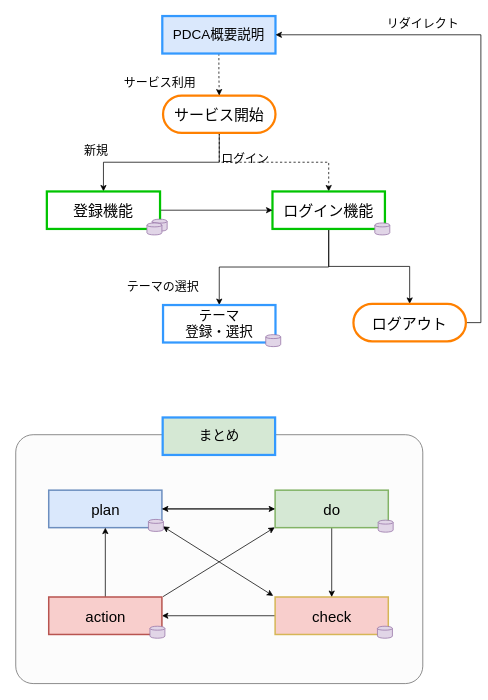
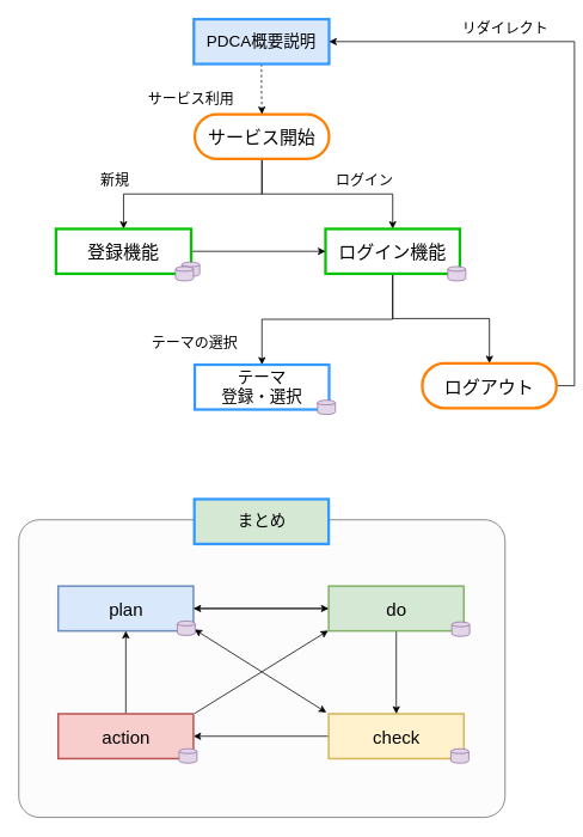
  <mxCell id="0" />
  <mxCell id="1" parent="0" />
  <mxCell id="2" value="" style="rounded=1;whiteSpace=wrap;html=1;strokeWidth=1;fillColor=#FCFCFC;arcSize=7;strokeColor=#666666;fontColor=#333333;" parent="1" vertex="1"><mxGeometry x="20.5" y="579" width="543" height="332" as="geometry" /></mxCell>
  <mxCell id="3" style="edgeStyle=orthogonalEdgeStyle;rounded=0;orthogonalLoop=1;jettySize=auto;html=1;exitX=0.5;exitY=1;exitDx=0;exitDy=0;entryX=0.5;entryY=0;entryDx=0;entryDy=0;" parent="1" source="5" target="10" edge="1"><mxGeometry relative="1" as="geometry"><mxPoint x="138" y="249.5" as="targetPoint" /></mxGeometry></mxCell>
- <mxCell id="4" style="edgeStyle=orthogonalEdgeStyle;rounded=0;orthogonalLoop=1;jettySize=auto;html=1;exitX=0.5;exitY=1;exitDx=0;exitDy=0;entryX=0.5;entryY=0;entryDx=0;entryDy=0;dashed=1;" parent="1" source="5" target="8" edge="1"><mxGeometry relative="1" as="geometry" /></mxCell>
+ <mxCell id="4" style="edgeStyle=orthogonalEdgeStyle;rounded=0;orthogonalLoop=1;jettySize=auto;html=1;exitX=0.5;exitY=1;exitDx=0;exitDy=0;entryX=0.5;entryY=0;entryDx=0;entryDy=0;" parent="1" source="5" target="8" edge="1"><mxGeometry relative="1" as="geometry" /></mxCell>
  <mxCell id="5" value="&lt;span style=&quot;font-size: 20px&quot;&gt;サービス開始&lt;/span&gt;" style="rounded=1;whiteSpace=wrap;html=1;arcSize=50;rotation=0;strokeWidth=3;strokeColor=#FF8000;" parent="1" vertex="1"><mxGeometry x="217" y="126.5" width="150" height="50" as="geometry" /></mxCell>
  <mxCell id="6" style="edgeStyle=orthogonalEdgeStyle;rounded=0;orthogonalLoop=1;jettySize=auto;html=1;exitX=0.5;exitY=1;exitDx=0;exitDy=0;entryX=0.5;entryY=0;entryDx=0;entryDy=0;" parent="1" source="8" target="22" edge="1"><mxGeometry relative="1" as="geometry" /></mxCell>
  <mxCell id="7" style="edgeStyle=orthogonalEdgeStyle;rounded=0;orthogonalLoop=1;jettySize=auto;html=1;exitX=0.5;exitY=1;exitDx=0;exitDy=0;entryX=0.5;entryY=0;entryDx=0;entryDy=0;" parent="1" source="8" target="24" edge="1"><mxGeometry relative="1" as="geometry" /></mxCell>
  <mxCell id="8" value="&lt;font style=&quot;font-size: 20px&quot;&gt;ログイン機能&lt;/font&gt;" style="rounded=0;whiteSpace=wrap;html=1;strokeWidth=3;strokeColor=#00C400;" parent="1" vertex="1"><mxGeometry x="363" y="254.5" width="150" height="50" as="geometry" /></mxCell>
  <mxCell id="9" style="edgeStyle=orthogonalEdgeStyle;rounded=0;orthogonalLoop=1;jettySize=auto;html=1;exitX=1;exitY=0.5;exitDx=0;exitDy=0;entryX=0;entryY=0.5;entryDx=0;entryDy=0;" parent="1" source="10" target="8" edge="1"><mxGeometry relative="1" as="geometry" /></mxCell>
  <mxCell id="10" value="&lt;font style=&quot;font-size: 20px&quot;&gt;登録機能&lt;/font&gt;" style="rounded=0;whiteSpace=wrap;html=1;strokeWidth=3;strokeColor=#00C400;" parent="1" vertex="1"><mxGeometry x="62" y="254.5" width="151" height="50" as="geometry" /></mxCell>
  <mxCell id="11" style="edgeStyle=orthogonalEdgeStyle;rounded=0;orthogonalLoop=1;jettySize=auto;html=1;exitX=0.5;exitY=1;exitDx=0;exitDy=0;entryX=0.5;entryY=0;entryDx=0;entryDy=0;dashed=1;" parent="1" source="12" target="5" edge="1"><mxGeometry relative="1" as="geometry" /></mxCell>
  <mxCell id="12" value="&lt;font style=&quot;font-size: 18px&quot;&gt;PDCA概要説明&lt;/font&gt;" style="rounded=0;whiteSpace=wrap;html=1;strokeWidth=3;strokeColor=#3399FF;fillColor=#dae8fc;" parent="1" vertex="1"><mxGeometry x="216" y="20.5" width="151" height="50" as="geometry" /></mxCell>
  <mxCell id="13" style="edgeStyle=orthogonalEdgeStyle;rounded=0;orthogonalLoop=1;jettySize=auto;html=1;exitX=1;exitY=0.5;exitDx=0;exitDy=0;entryX=0;entryY=0.5;entryDx=0;entryDy=0;" parent="1" source="14" target="19" edge="1"><mxGeometry relative="1" as="geometry" /></mxCell>
  <mxCell id="14" value="&lt;span style=&quot;font-size: 20px&quot;&gt;plan&lt;/span&gt;" style="rounded=0;whiteSpace=wrap;html=1;strokeColor=#6c8ebf;strokeWidth=2;fillColor=#dae8fc;" parent="1" vertex="1"><mxGeometry x="64.5" y="653" width="151" height="50" as="geometry" /></mxCell>
  <mxCell id="15" style="edgeStyle=orthogonalEdgeStyle;rounded=0;orthogonalLoop=1;jettySize=auto;html=1;exitX=0;exitY=0.5;exitDx=0;exitDy=0;entryX=1;entryY=0.5;entryDx=0;entryDy=0;" parent="1" source="16" target="21" edge="1"><mxGeometry relative="1" as="geometry" /></mxCell>
- <mxCell id="16" value="&lt;span style=&quot;font-size: 20px&quot;&gt;check&lt;/span&gt;" style="rounded=0;whiteSpace=wrap;html=1;strokeColor=#d6b656;strokeWidth=2;fillColor=#f8cecc;" parent="1" vertex="1"><mxGeometry x="366.5" y="795.5" width="151" height="50" as="geometry" /></mxCell>
+ <mxCell id="16" value="&lt;span style=&quot;font-size: 20px&quot;&gt;check&lt;/span&gt;" style="rounded=0;whiteSpace=wrap;html=1;strokeColor=#d6b656;strokeWidth=2;fillColor=#fff2cc;" parent="1" vertex="1"><mxGeometry x="366.5" y="795.5" width="151" height="50" as="geometry" /></mxCell>
  <mxCell id="17" style="edgeStyle=orthogonalEdgeStyle;rounded=0;orthogonalLoop=1;jettySize=auto;html=1;exitX=0.5;exitY=1;exitDx=0;exitDy=0;entryX=0.5;entryY=0;entryDx=0;entryDy=0;" parent="1" source="19" target="16" edge="1"><mxGeometry relative="1" as="geometry" /></mxCell>
  <mxCell id="18" style="edgeStyle=orthogonalEdgeStyle;rounded=0;orthogonalLoop=1;jettySize=auto;html=1;exitX=0;exitY=0.5;exitDx=0;exitDy=0;entryX=1;entryY=0.5;entryDx=0;entryDy=0;" parent="1" source="19" target="14" edge="1"><mxGeometry relative="1" as="geometry" /></mxCell>
  <mxCell id="19" value="&lt;font style=&quot;font-size: 20px&quot;&gt;do&lt;/font&gt;" style="rounded=0;whiteSpace=wrap;html=1;strokeColor=#82b366;strokeWidth=2;fillColor=#d5e8d4;" parent="1" vertex="1"><mxGeometry x="366.5" y="653" width="151" height="50" as="geometry" /></mxCell>
  <mxCell id="20" style="edgeStyle=orthogonalEdgeStyle;rounded=0;orthogonalLoop=1;jettySize=auto;html=1;exitX=0.5;exitY=0;exitDx=0;exitDy=0;entryX=0.5;entryY=1;entryDx=0;entryDy=0;" parent="1" source="21" target="14" edge="1"><mxGeometry relative="1" as="geometry" /></mxCell>
  <mxCell id="21" value="&lt;span style=&quot;font-size: 20px&quot;&gt;action&lt;/span&gt;" style="rounded=0;whiteSpace=wrap;html=1;strokeColor=#b85450;strokeWidth=2;fillColor=#f8cecc;" parent="1" vertex="1"><mxGeometry x="64.5" y="795.5" width="151" height="50" as="geometry" /></mxCell>
  <mxCell id="22" value="&lt;span style=&quot;font-size: 18px&quot;&gt;テーマ&lt;br&gt;&lt;/span&gt;&lt;span style=&quot;font-size: 18px&quot;&gt;登録&lt;/span&gt;&lt;span style=&quot;font-size: 18px&quot;&gt;・&lt;/span&gt;&lt;span style=&quot;font-size: 18px&quot;&gt;選択&lt;/span&gt;" style="rounded=0;whiteSpace=wrap;html=1;strokeWidth=3;strokeColor=#3399FF;" parent="1" vertex="1"><mxGeometry x="217" y="406" width="150" height="50" as="geometry" /></mxCell>
  <mxCell id="23" style="edgeStyle=orthogonalEdgeStyle;rounded=0;orthogonalLoop=1;jettySize=auto;html=1;exitX=1;exitY=0.5;exitDx=0;exitDy=0;entryX=1;entryY=0.5;entryDx=0;entryDy=0;" parent="1" source="24" target="12" edge="1"><mxGeometry relative="1" as="geometry" /></mxCell>
  <mxCell id="24" value="&lt;span style=&quot;font-size: 20px&quot;&gt;ログアウト&lt;/span&gt;" style="rounded=1;whiteSpace=wrap;html=1;arcSize=50;rotation=0;strokeWidth=3;strokeColor=#FF8000;" parent="1" vertex="1"><mxGeometry x="471" y="404.5" width="150" height="50" as="geometry" /></mxCell>
  <mxCell id="25" value="&lt;span style=&quot;font-size: 18px&quot;&gt;まとめ&lt;/span&gt;" style="rounded=0;whiteSpace=wrap;html=1;strokeColor=#3399FF;strokeWidth=3;fillColor=#d5e8d4;" parent="1" vertex="1"><mxGeometry x="216.5" y="556" width="150" height="50" as="geometry" /></mxCell>
  <mxCell id="26" value="&lt;font style=&quot;font-size: 16px&quot;&gt;サービス利用&lt;/font&gt;" style="text;html=1;strokeColor=none;fillColor=none;align=center;verticalAlign=middle;whiteSpace=wrap;rounded=0;strokeWidth=16;" parent="1" vertex="1"><mxGeometry x="149" y="98.5" width="128" height="20" as="geometry" /></mxCell>
  <mxCell id="27" value="&lt;span style=&quot;font-size: 16px&quot;&gt;リダイレクト&lt;/span&gt;&lt;span style=&quot;color: rgba(0 , 0 , 0 , 0) ; font-family: monospace ; font-size: 0px ; white-space: nowrap&quot;&gt;%3CmxGraphModel%3E%3Croot%3E%3CmxCell%20id%3D%220%22%2F%3E%3CmxCell%20id%3D%221%22%20parent%3D%220%22%2F%3E%3CmxCell%20id%3D%222%22%20value%3D%22%26lt%3Bfont%20style%3D%26quot%3Bfont-size%3A%2016px%26quot%3B%26gt%3B%E3%82%B5%E3%83%BC%E3%83%93%E3%82%B9%E5%88%A9%E7%94%A8%26lt%3B%2Ffont%26gt%3B%22%20style%3D%22text%3Bhtml%3D1%3BstrokeColor%3Dnone%3BfillColor%3Dnone%3Balign%3Dcenter%3BverticalAlign%3Dmiddle%3BwhiteSpace%3Dwrap%3Brounded%3D0%3BstrokeWidth%3D16%3B%22%20vertex%3D%221%22%20parent%3D%221%22%3E%3CmxGeometry%20x%3D%22271%22%20y%3D%22203.5%22%20width%3D%22128%22%20height%3D%2220%22%20as%3D%22geometry%22%2F%3E%3C%2FmxCell%3E%3C%2Froot%3E%3C%2FmxGraphModel%3E&lt;/span&gt;" style="text;html=1;strokeColor=none;fillColor=none;align=center;verticalAlign=middle;whiteSpace=wrap;rounded=0;strokeWidth=16;" parent="1" vertex="1"><mxGeometry x="499.5" y="20.5" width="128" height="20" as="geometry" /></mxCell>
  <mxCell id="28" value="&lt;span style=&quot;font-size: 16px&quot;&gt;新規&lt;/span&gt;" style="text;html=1;strokeColor=none;fillColor=none;align=center;verticalAlign=middle;whiteSpace=wrap;rounded=0;strokeWidth=16;" parent="1" vertex="1"><mxGeometry x="64" y="191" width="128" height="20" as="geometry" /></mxCell>
- <mxCell id="29" value="&lt;span style=&quot;font-size: 16px&quot;&gt;ログイン&lt;/span&gt;" style="text;html=1;strokeColor=none;fillColor=none;align=center;verticalAlign=middle;whiteSpace=wrap;rounded=0;strokeWidth=16;" parent="1" vertex="1"><mxGeometry x="263" y="201" width="128" height="20" as="geometry" /></mxCell>
+ <mxCell id="29" value="&lt;span style=&quot;font-size: 16px&quot;&gt;ログイン&lt;/span&gt;" style="text;html=1;strokeColor=none;fillColor=none;align=center;verticalAlign=middle;whiteSpace=wrap;rounded=0;strokeWidth=16;" parent="1" vertex="1"><mxGeometry x="343" y="191" width="128" height="20" as="geometry" /></mxCell>
  <mxCell id="30" value="&lt;span style=&quot;font-size: 16px&quot;&gt;テーマの選択&lt;/span&gt;" style="text;html=1;strokeColor=none;fillColor=none;align=center;verticalAlign=middle;whiteSpace=wrap;rounded=0;strokeWidth=16;" parent="1" vertex="1"><mxGeometry x="153" y="371.5" width="128" height="20" as="geometry" /></mxCell>
  <mxCell id="31" value="" style="endArrow=classic;startArrow=classic;html=1;entryX=1.008;entryY=0.967;entryDx=0;entryDy=0;entryPerimeter=0;" parent="1" target="14" edge="1"><mxGeometry width="50" height="50" relative="1" as="geometry"><mxPoint x="364" y="794" as="sourcePoint" /><mxPoint x="-14" y="932" as="targetPoint" /></mxGeometry></mxCell>
  <mxCell id="32" value="" style="endArrow=classic;html=1;entryX=-0.003;entryY=0.993;entryDx=0;entryDy=0;entryPerimeter=0;" parent="1" target="19" edge="1"><mxGeometry width="50" height="50" relative="1" as="geometry"><mxPoint x="217" y="795" as="sourcePoint" /><mxPoint x="267" y="745.5" as="targetPoint" /></mxGeometry></mxCell>
  <mxCell id="33" value="" style="shape=cylinder;whiteSpace=wrap;html=1;boundedLbl=1;backgroundOutline=1;fillColor=#e1d5e7;strokeColor=#9673a6;" vertex="1" parent="1"><mxGeometry x="202.5" y="291.5" width="20" height="16" as="geometry" /></mxCell>
  <mxCell id="34" value="" style="shape=cylinder;whiteSpace=wrap;html=1;boundedLbl=1;backgroundOutline=1;fillColor=#e1d5e7;strokeColor=#9673a6;" vertex="1" parent="1"><mxGeometry x="195.5" y="296.5" width="20" height="16" as="geometry" /></mxCell>
  <mxCell id="35" value="" style="shape=cylinder;whiteSpace=wrap;html=1;boundedLbl=1;backgroundOutline=1;fillColor=#e1d5e7;strokeColor=#9673a6;" vertex="1" parent="1"><mxGeometry x="354" y="445.5" width="20" height="16" as="geometry" /></mxCell>
  <mxCell id="36" value="" style="shape=cylinder;whiteSpace=wrap;html=1;boundedLbl=1;backgroundOutline=1;fillColor=#e1d5e7;strokeColor=#9673a6;" vertex="1" parent="1"><mxGeometry x="499.5" y="296.5" width="20" height="16" as="geometry" /></mxCell>
  <mxCell id="37" value="" style="shape=cylinder;whiteSpace=wrap;html=1;boundedLbl=1;backgroundOutline=1;fillColor=#e1d5e7;strokeColor=#9673a6;" vertex="1" parent="1"><mxGeometry x="503" y="834.5" width="20" height="16" as="geometry" /></mxCell>
  <mxCell id="38" value="" style="shape=cylinder;whiteSpace=wrap;html=1;boundedLbl=1;backgroundOutline=1;fillColor=#e1d5e7;strokeColor=#9673a6;" vertex="1" parent="1"><mxGeometry x="199.5" y="834.5" width="20" height="16" as="geometry" /></mxCell>
  <mxCell id="39" value="" style="shape=cylinder;whiteSpace=wrap;html=1;boundedLbl=1;backgroundOutline=1;fillColor=#e1d5e7;strokeColor=#9673a6;" vertex="1" parent="1"><mxGeometry x="197.5" y="692" width="20" height="16" as="geometry" /></mxCell>
  <mxCell id="40" value="" style="shape=cylinder;whiteSpace=wrap;html=1;boundedLbl=1;backgroundOutline=1;fillColor=#e1d5e7;strokeColor=#9673a6;" vertex="1" parent="1"><mxGeometry x="504" y="693" width="20" height="16" as="geometry" /></mxCell>
